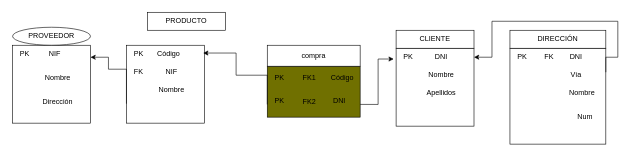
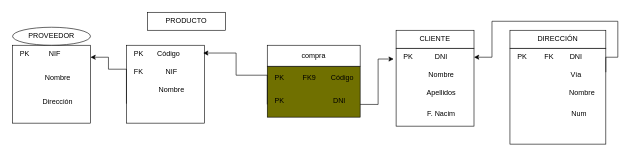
  <mxCell id="0" />
  <mxCell id="1" parent="0" />
  <mxCell id="2" value="" style="whiteSpace=wrap;html=1;aspect=fixed;" vertex="1" parent="1"><mxGeometry x="20" y="75" width="130" height="130" as="geometry" /></mxCell>
  <mxCell id="3" value="PROVEEDOR" style="ellipse;whiteSpace=wrap;html=1;" vertex="1" parent="1"><mxGeometry x="20" y="45" width="130" height="30" as="geometry" /></mxCell>
  <mxCell id="4" value="PK" style="text;html=1;align=center;verticalAlign=middle;resizable=0;points=[];autosize=1;strokeColor=none;fillColor=none;" vertex="1" parent="1"><mxGeometry x="20" y="75" width="40" height="30" as="geometry" /></mxCell>
  <mxCell id="5" value="NIF" style="text;html=1;align=center;verticalAlign=middle;resizable=0;points=[];autosize=1;strokeColor=none;fillColor=none;" vertex="1" parent="1"><mxGeometry x="70" y="75" width="40" height="30" as="geometry" /></mxCell>
  <mxCell id="6" value="Nombre" style="text;html=1;align=center;verticalAlign=middle;resizable=0;points=[];autosize=1;strokeColor=none;fillColor=none;" vertex="1" parent="1"><mxGeometry x="60" y="115" width="70" height="30" as="geometry" /></mxCell>
  <mxCell id="7" value="Dirección" style="text;html=1;align=center;verticalAlign=middle;resizable=0;points=[];autosize=1;strokeColor=none;fillColor=none;" vertex="1" parent="1"><mxGeometry x="55" y="155" width="80" height="30" as="geometry" /></mxCell>
  <mxCell id="8" value="" style="whiteSpace=wrap;html=1;aspect=fixed;" vertex="1" parent="1"><mxGeometry x="210" y="75" width="130" height="130" as="geometry" /></mxCell>
  <mxCell id="9" value="PRODUCTO" style="rounded=0;whiteSpace=wrap;html=1;" vertex="1" parent="1"><mxGeometry x="245" y="20" width="130" height="30" as="geometry" /></mxCell>
  <mxCell id="10" value="PK" style="text;html=1;align=center;verticalAlign=middle;resizable=0;points=[];autosize=1;strokeColor=none;fillColor=none;" vertex="1" parent="1"><mxGeometry x="210" y="75" width="40" height="30" as="geometry" /></mxCell>
  <mxCell id="11" value="Código" style="text;html=1;align=center;verticalAlign=middle;resizable=0;points=[];autosize=1;strokeColor=none;fillColor=none;" vertex="1" parent="1"><mxGeometry x="250" y="75" width="60" height="30" as="geometry" /></mxCell>
  <mxCell id="12" value="NIF" style="text;html=1;align=center;verticalAlign=middle;resizable=0;points=[];autosize=1;strokeColor=none;fillColor=none;" vertex="1" parent="1"><mxGeometry x="265" y="105" width="40" height="30" as="geometry" /></mxCell>
  <mxCell id="13" value="Nombre" style="text;html=1;align=center;verticalAlign=middle;resizable=0;points=[];autosize=1;strokeColor=none;fillColor=none;" vertex="1" parent="1"><mxGeometry x="250" y="135" width="70" height="30" as="geometry" /></mxCell>
  <mxCell id="14" value="FK" style="text;html=1;align=center;verticalAlign=middle;resizable=0;points=[];autosize=1;strokeColor=none;fillColor=none;" vertex="1" parent="1"><mxGeometry x="210" y="105" width="40" height="30" as="geometry" /></mxCell>
  <mxCell id="15" value="" style="rounded=0;whiteSpace=wrap;html=1;fillColor=#707000;" vertex="1" parent="1"><mxGeometry x="445" y="110" width="155" height="85" as="geometry" /></mxCell>
  <mxCell id="16" value="compra" style="rounded=0;whiteSpace=wrap;html=1;" vertex="1" parent="1"><mxGeometry x="445" y="75" width="155" height="35" as="geometry" /></mxCell>
  <mxCell id="17" value="PK" style="text;html=1;align=center;verticalAlign=middle;resizable=0;points=[];autosize=1;strokeColor=none;fillColor=none;" vertex="1" parent="1"><mxGeometry x="445" y="115" width="40" height="30" as="geometry" /></mxCell>
- <mxCell id="18" value="&lt;div&gt;FK1&lt;/div&gt;" style="text;html=1;align=center;verticalAlign=middle;resizable=0;points=[];autosize=1;strokeColor=none;fillColor=none;" vertex="1" parent="1"><mxGeometry x="490" y="115" width="50" height="30" as="geometry" /></mxCell>
+ <mxCell id="18" value="&lt;div&gt;FK9&lt;/div&gt;" style="text;html=1;align=center;verticalAlign=middle;resizable=0;points=[];autosize=1;strokeColor=none;fillColor=none;" vertex="1" parent="1"><mxGeometry x="490" y="115" width="50" height="30" as="geometry" /></mxCell>
  <mxCell id="19" value="Código" style="text;html=1;align=center;verticalAlign=middle;resizable=0;points=[];autosize=1;strokeColor=none;fillColor=none;" vertex="1" parent="1"><mxGeometry x="540" y="115" width="60" height="30" as="geometry" /></mxCell>
  <mxCell id="20" value="PK" style="text;html=1;align=center;verticalAlign=middle;resizable=0;points=[];autosize=1;strokeColor=none;fillColor=none;" vertex="1" parent="1"><mxGeometry x="445" y="153" width="40" height="30" as="geometry" /></mxCell>
- <mxCell id="21" value="FK2" style="text;html=1;align=center;verticalAlign=middle;resizable=0;points=[];autosize=1;strokeColor=none;fillColor=none;" vertex="1" parent="1"><mxGeometry x="490" y="155" width="50" height="30" as="geometry" /></mxCell>
  <mxCell id="22" value="DNI" style="text;html=1;align=center;verticalAlign=middle;resizable=0;points=[];autosize=1;strokeColor=none;fillColor=none;" vertex="1" parent="1"><mxGeometry x="544.5" y="153" width="40" height="30" as="geometry" /></mxCell>
  <mxCell id="23" style="edgeStyle=orthogonalEdgeStyle;rounded=0;orthogonalLoop=1;jettySize=auto;html=1;exitX=0;exitY=0.75;exitDx=0;exitDy=0;entryX=1;entryY=0.154;entryDx=0;entryDy=0;entryPerimeter=0;" edge="1" parent="1" source="8" target="2"><mxGeometry relative="1" as="geometry"><Array as="points"><mxPoint x="210" y="115" /><mxPoint x="180" y="115" /><mxPoint x="180" y="95" /></Array></mxGeometry></mxCell>
  <mxCell id="24" style="edgeStyle=orthogonalEdgeStyle;rounded=0;orthogonalLoop=1;jettySize=auto;html=1;exitX=0;exitY=0.75;exitDx=0;exitDy=0;entryX=0.985;entryY=0.1;entryDx=0;entryDy=0;entryPerimeter=0;" edge="1" parent="1" source="15" target="8"><mxGeometry relative="1" as="geometry"><Array as="points"><mxPoint x="445" y="125" /><mxPoint x="393" y="125" /><mxPoint x="393" y="88" /></Array></mxGeometry></mxCell>
  <mxCell id="25" value="" style="whiteSpace=wrap;html=1;aspect=fixed;" vertex="1" parent="1"><mxGeometry x="660" y="80" width="130" height="130" as="geometry" /></mxCell>
  <mxCell id="26" value="CLIENTE" style="rounded=0;whiteSpace=wrap;html=1;" vertex="1" parent="1"><mxGeometry x="660" y="50" width="130" height="30" as="geometry" /></mxCell>
  <mxCell id="27" value="PK" style="text;html=1;align=center;verticalAlign=middle;resizable=0;points=[];autosize=1;strokeColor=none;fillColor=none;" vertex="1" parent="1"><mxGeometry x="660" y="80" width="40" height="30" as="geometry" /></mxCell>
  <mxCell id="28" value="DNI" style="text;html=1;align=center;verticalAlign=middle;resizable=0;points=[];autosize=1;strokeColor=none;fillColor=none;" vertex="1" parent="1"><mxGeometry x="715" y="80" width="40" height="30" as="geometry" /></mxCell>
  <mxCell id="29" value="Nombre" style="text;html=1;align=center;verticalAlign=middle;resizable=0;points=[];autosize=1;strokeColor=none;fillColor=none;" vertex="1" parent="1"><mxGeometry x="700" y="110" width="70" height="30" as="geometry" /></mxCell>
  <mxCell id="30" value="Apellidos" style="text;html=1;align=center;verticalAlign=middle;resizable=0;points=[];autosize=1;strokeColor=none;fillColor=none;" vertex="1" parent="1"><mxGeometry x="700" y="140" width="70" height="30" as="geometry" /></mxCell>
+ <mxCell id="31" value="&lt;div&gt;F. Nacim&lt;/div&gt;" style="text;html=1;align=center;verticalAlign=middle;resizable=0;points=[];autosize=1;strokeColor=none;fillColor=none;" vertex="1" parent="1"><mxGeometry x="700" y="175" width="70" height="30" as="geometry" /></mxCell>
  <mxCell id="32" style="edgeStyle=orthogonalEdgeStyle;rounded=0;orthogonalLoop=1;jettySize=auto;html=1;exitX=1;exitY=0.75;exitDx=0;exitDy=0;entryX=-0.1;entryY=0.6;entryDx=0;entryDy=0;entryPerimeter=0;" edge="1" parent="1" source="15" target="27"><mxGeometry relative="1" as="geometry" /></mxCell>
  <mxCell id="33" value="" style="whiteSpace=wrap;html=1;aspect=fixed;" vertex="1" parent="1"><mxGeometry x="850" y="80" width="160" height="160" as="geometry" /></mxCell>
  <mxCell id="34" value="DIRECCIÓN" style="rounded=0;whiteSpace=wrap;html=1;" vertex="1" parent="1"><mxGeometry x="850" y="50" width="160" height="30" as="geometry" /></mxCell>
  <mxCell id="35" value="PK" style="text;html=1;align=center;verticalAlign=middle;resizable=0;points=[];autosize=1;strokeColor=none;fillColor=none;" vertex="1" parent="1"><mxGeometry x="850" y="80" width="40" height="30" as="geometry" /></mxCell>
  <mxCell id="36" value="DNI" style="text;html=1;align=center;verticalAlign=middle;resizable=0;points=[];autosize=1;strokeColor=none;fillColor=none;" vertex="1" parent="1"><mxGeometry x="940" y="80" width="40" height="30" as="geometry" /></mxCell>
  <mxCell id="37" value="Vía" style="text;html=1;align=center;verticalAlign=middle;resizable=0;points=[];autosize=1;strokeColor=none;fillColor=none;" vertex="1" parent="1"><mxGeometry x="940" y="110" width="40" height="30" as="geometry" /></mxCell>
  <mxCell id="38" value="Nombre" style="text;html=1;align=center;verticalAlign=middle;resizable=0;points=[];autosize=1;strokeColor=none;fillColor=none;" vertex="1" parent="1"><mxGeometry x="935" y="140" width="70" height="30" as="geometry" /></mxCell>
- <mxCell id="39" value="Num" style="text;html=1;align=center;verticalAlign=middle;resizable=0;points=[];autosize=1;strokeColor=none;fillColor=none;" vertex="1" parent="1"><mxGeometry x="950" y="180" width="50" height="30" as="geometry" /></mxCell>
+ <mxCell id="39" value="Num" style="text;html=1;align=center;verticalAlign=middle;resizable=0;points=[];autosize=1;strokeColor=none;fillColor=none;" vertex="1" parent="1"><mxGeometry x="940" y="175" width="50" height="30" as="geometry" /></mxCell>
  <mxCell id="40" value="FK" style="text;html=1;align=center;verticalAlign=middle;resizable=0;points=[];autosize=1;strokeColor=none;fillColor=none;" vertex="1" parent="1"><mxGeometry x="895" y="80" width="40" height="30" as="geometry" /></mxCell>
  <mxCell id="41" style="edgeStyle=orthogonalEdgeStyle;rounded=0;orthogonalLoop=1;jettySize=auto;html=1;exitX=1;exitY=0.25;exitDx=0;exitDy=0;entryX=1;entryY=0.115;entryDx=0;entryDy=0;entryPerimeter=0;" edge="1" parent="1" source="33" target="25"><mxGeometry relative="1" as="geometry"><Array as="points"><mxPoint x="1010" y="95" /><mxPoint x="1030" y="95" /><mxPoint x="1030" y="35" /><mxPoint x="820" y="35" /><mxPoint x="820" y="95" /></Array></mxGeometry></mxCell>
